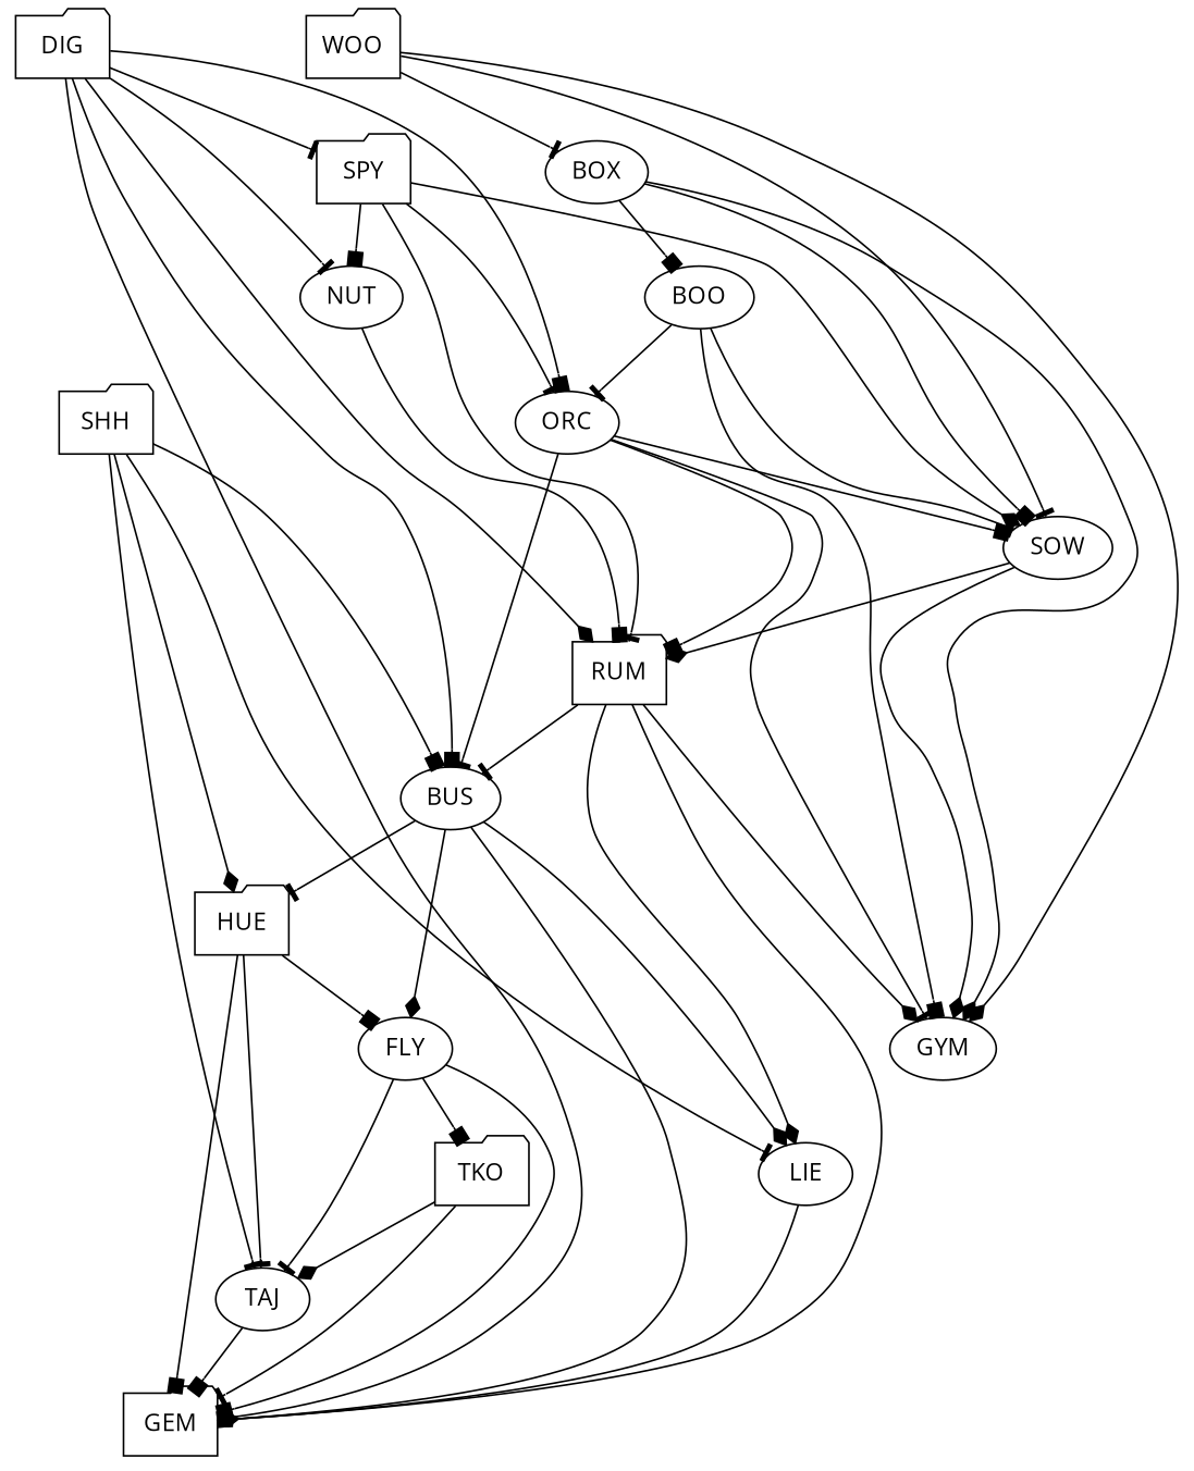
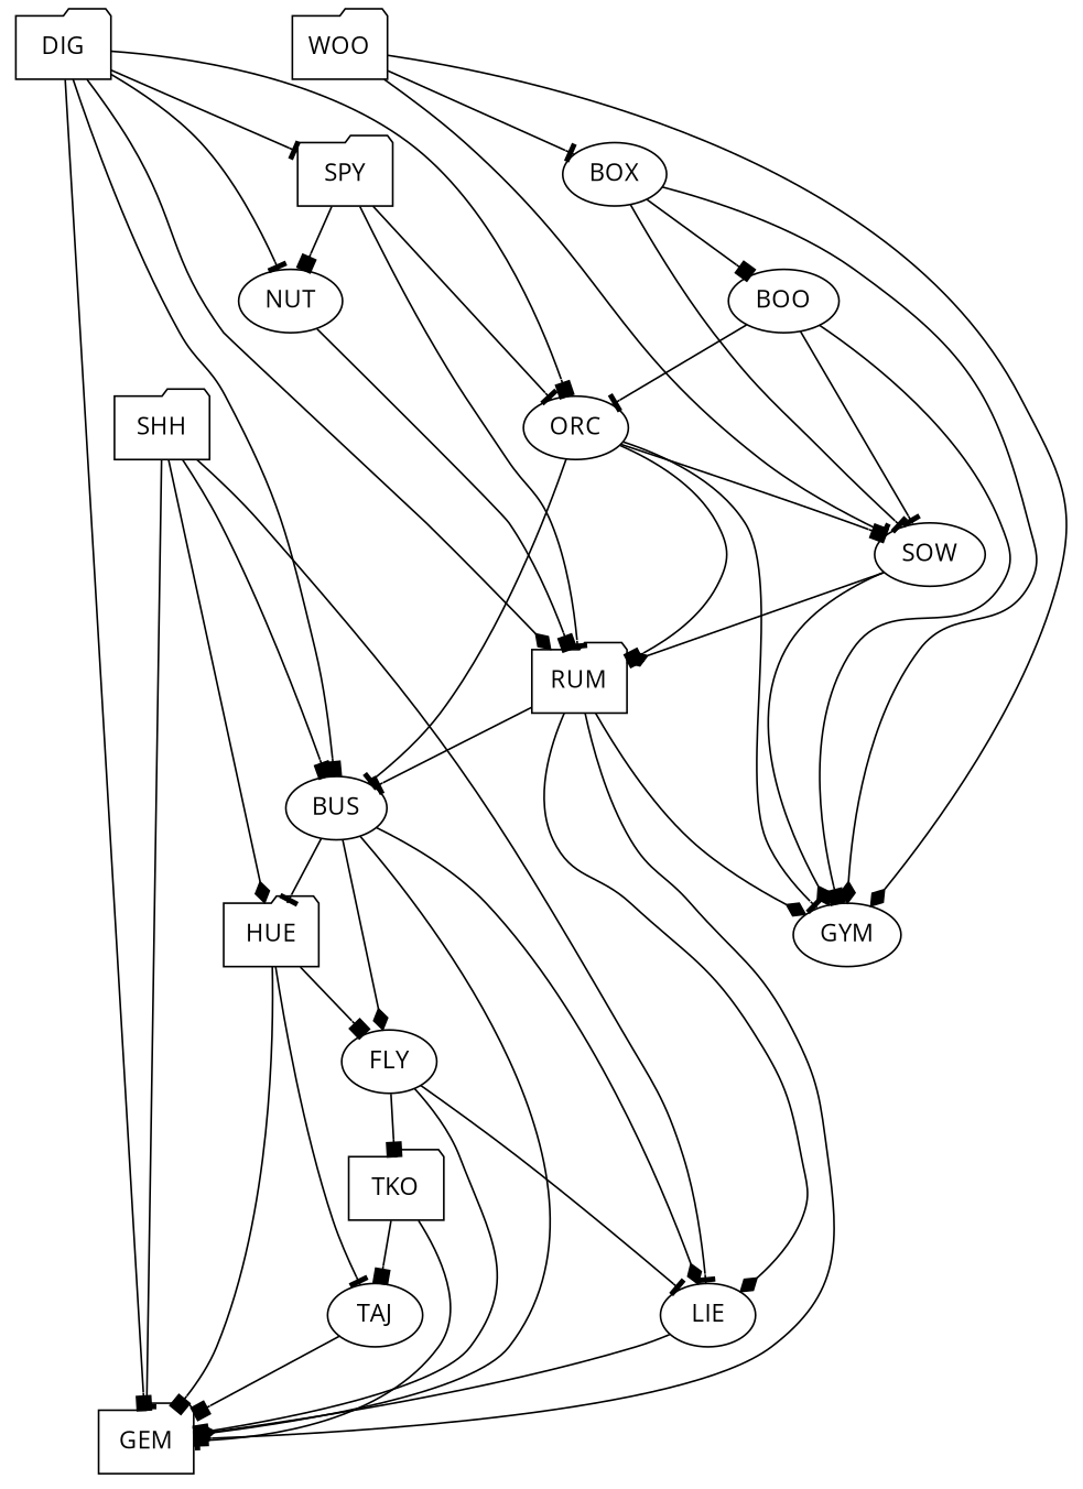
  digraph {
    fontname="Open Sans"
    node [fontname="Open Sans" max_players=4 max_players_best=2 max_players_rec=4 max_time=10 min_players=2 min_players_best=2 min_players_rec=2 min_time=10 shape=ellipse year=2017]
    edge [arrowhead=box fontname="Open Sans"]
    n1 [bayes_rating=5.55754 complexity=2.2143 l="21.566773029731937,-16.013515556583926" label=TAJ max_players_best=3 min_players_best=3 min_players_rec=3 rating=5.97052 year=2015]
    n2 [bayes_rating=5.64141 complexity=1.9333 l="21.387150289528225,-16.068127645646324" label=GEM max_players_best=3 max_time=15 min_players_best=3 min_time=15 rating=6.26706 shape=folder year=2015]
    n3 [bayes_rating=5.41825 complexity=1.0 l="21.499231550273453,-15.962826450870846" label=TKO max_players=2 max_players_rec=2 max_time=5 min_time=5 rating=4.85636 shape=folder year=2015]
    n4 [bayes_rating=5.47788 complexity=1.0714 l="21.422238360512292,-15.997780054308269" label=FLY max_players_rec=3 rating=5.39717 year=2015]
    n5 [bayes_rating=5.70354 complexity=1.4444 l="21.504792540708728,-16.073896849867065" label=HUE max_players=5 max_players_best=4 max_players_rec=5 min_players_best=3 rating=6.32786 shape=folder year=2015]
    n6 [bayes_rating=5.62601 complexity=1.3571 l="21.306520784058634,-16.16092889426346" label=LIE max_players=6 max_players_best=5 max_players_rec=6 max_time=20 min_players_best=4 min_players_rec=3 min_time=20 rating=6.22982 year=2015]
    n7 [bayes_rating=5.68984 complexity=1.5 l="21.440343757703705,-16.141109506846153" label=SHH max_players_best=3 min_players_best=3 rating=6.31657 shape=folder year=2015]
    n8 [bayes_rating=5.67708 complexity=1.3448 l="21.269506886862896,-16.068345587695543" label=BUS max_players=3 max_players_best=3 max_players_rec=3 max_time=20 min_players_best=3 min_time=20 rating=6.23145 year=2015]
    n9 [bayes_rating=5.64003 complexity=1.4545 l="21.072189950328926,-16.118274215333873" label=RUM max_players_best=3 max_time=20 min_players_best=3 rating=6.32982 shape=folder]
    n10 [bayes_rating=5.59581 complexity=2.4545 l="20.866472411199283,-16.06938010398849" label=GYM max_players=6 max_players_rec=2 max_time=20 rating=6.22167]
    n11 [bayes_rating=5.73291 complexity=1.25 l="21.173135321752017,-16.138841598328764" label=DIG max_players_best=3 min_players_best=3 rating=6.35629 shape=folder]
    n12 [bayes_rating=5.67569 complexity=1.5385 l="21.00238166570445,-16.066973905652684" label=ORC max_players=2 max_players_rec=2 min_time=5 rating=6.42794]
    n13 [bayes_rating=5.66052 complexity=1.3846 l="21.103586020249264,-16.209789503037985" label=NUT max_players=3 max_players_rec=3 max_time=15 min_time=15 rating=6.59662]
    n14 [bayes_rating=5.53687 complexity=1.6667 l="20.99019261989298,-16.170984355417914" label=SPY max_players_best=4 rating=5.75757 shape=folder]
    n15 [bayes_rating=5.56313 complexity=2.0 l="20.86890898697751,-16.120128050797863" label=SOW max_players_best=4 max_time=25 min_time=15 rating=6.05877]
    n16 [bayes_rating=5.59023 complexity=1.3 l="20.844528644291938,-16.017151831208718" label=BOO max_players=2 max_players_rec=2 max_time=15 min_time=15 rating=6.11516]
    n17 [bayes_rating=5.46835 complexity=2.5714 l="20.727425229164915,-16.060881762704284" label=BOX max_players=6 max_time=15 min_time=15 rating=5.27203]
    n18 [bayes_rating=5.53397 complexity=2.5 l="20.70561898756446,-16.125875652923106" label=WOO max_players=2 max_players_rec=2 min_time=25 rating=6.09336 shape=folder max_time=""]
    n1 -> n2 [weight=0.394950324297323]
-   n3 -> n1 [arrowhead=diamond weight=0.422151128779345]
+   n3 -> n1 [weight=0.422151128779345]
    n3 -> n2 [arrowhead=tee weight=0.376813822829659]
-   n4 -> n1 [arrowhead=tee weight=0.383443214514255]
+   n4 -> n6 [arrowhead=tee weight=0.383443214514255]
    n4 -> n2 [weight=0.359000437800084]
    n4 -> n3 [weight=0.505725065628739]
    n5 -> n1 [arrowhead=tee weight=0.361770071296938]
    n5 -> n2 [weight=0.415719526297832]
    n5 -> n4 [weight=0.375705373093534]
    n6 -> n2 [arrowhead=diamond weight=0.338378591623088]
-   n7 -> n1 [arrowhead=tee weight=0.368300143929575]
+   n7 -> n2 [arrowhead=tee weight=0.368300143929575]
    n7 -> n5 [arrowhead=diamond weight=0.374715294047917]
    n7 -> n6 [arrowhead=tee weight=0.329547201090408]
    n7 -> n8 [weight=0.366453990494791]
    n8 -> n2 [weight=0.353615413865016]
    n8 -> n4 [arrowhead=diamond weight=0.391621981800459]
    n8 -> n5 [arrowhead=tee weight=0.389727099579337]
    n8 -> n6 [arrowhead=diamond weight=0.277569257549755]
    n9 -> n2 [weight=0.3184416413537]
    n9 -> n6 [arrowhead=diamond weight=0.329792617622174]
    n9 -> n8 [arrowhead=tee weight=0.266922196365601]
    n9 -> n10 [arrowhead=diamond weight=0.443682450772526]
    n11 -> n2 [weight=0.306371644030415]
    n11 -> n8 [weight=0.365695485062337]
    n11 -> n9 [arrowhead=diamond weight=0.418791372195916]
    n11 -> n12 [weight=0.386415614588]
    n11 -> n13 [arrowhead=tee weight=0.429086228123708]
    n11 -> n14 [arrowhead=tee weight=0.381469535134364]
    n12 -> n8 [arrowhead=tee weight=0.301240605931307]
    n12 -> n9 [weight=0.418930848999772]
    n12 -> n10 [arrowhead=tee weight=0.431830921556538]
    n12 -> n15 [weight=0.438456331853999]
    n13 -> n9 [weight=0.411285322905215]
    n14 -> n9 [arrowhead=tee weight=0.412858283765728]
    n14 -> n12 [arrowhead=tee weight=0.415628670465913]
    n14 -> n13 [weight=0.371782324213959]
-   n14 -> n15 [arrowhead=diamond weight=0.429106176594327]
    n15 -> n9 [arrowhead=diamond weight=0.477537002479679]
    n15 -> n10 [arrowhead=diamond weight=0.442069880596689]
    n16 -> n10 [weight=0.419758167262771]
    n16 -> n12 [arrowhead=tee weight=0.435862694460254]
    n16 -> n15 [arrowhead=tee weight=0.420156318537042]
    n17 -> n10 [arrowhead=diamond weight=0.409112245015118]
-   n17 -> n15 [weight=0.404755615082303]
+   n17 -> n15 [arrowhead=tee weight=0.404755615082303]
    n17 -> n16 [weight=0.396608416604889]
    n18 -> n10 [arrowhead=diamond weight=0.342844908792025]
    n18 -> n15 [arrowhead=tee weight=0.354887660881568]
    n18 -> n17 [arrowhead=tee weight=0.36727460949773]
  }
